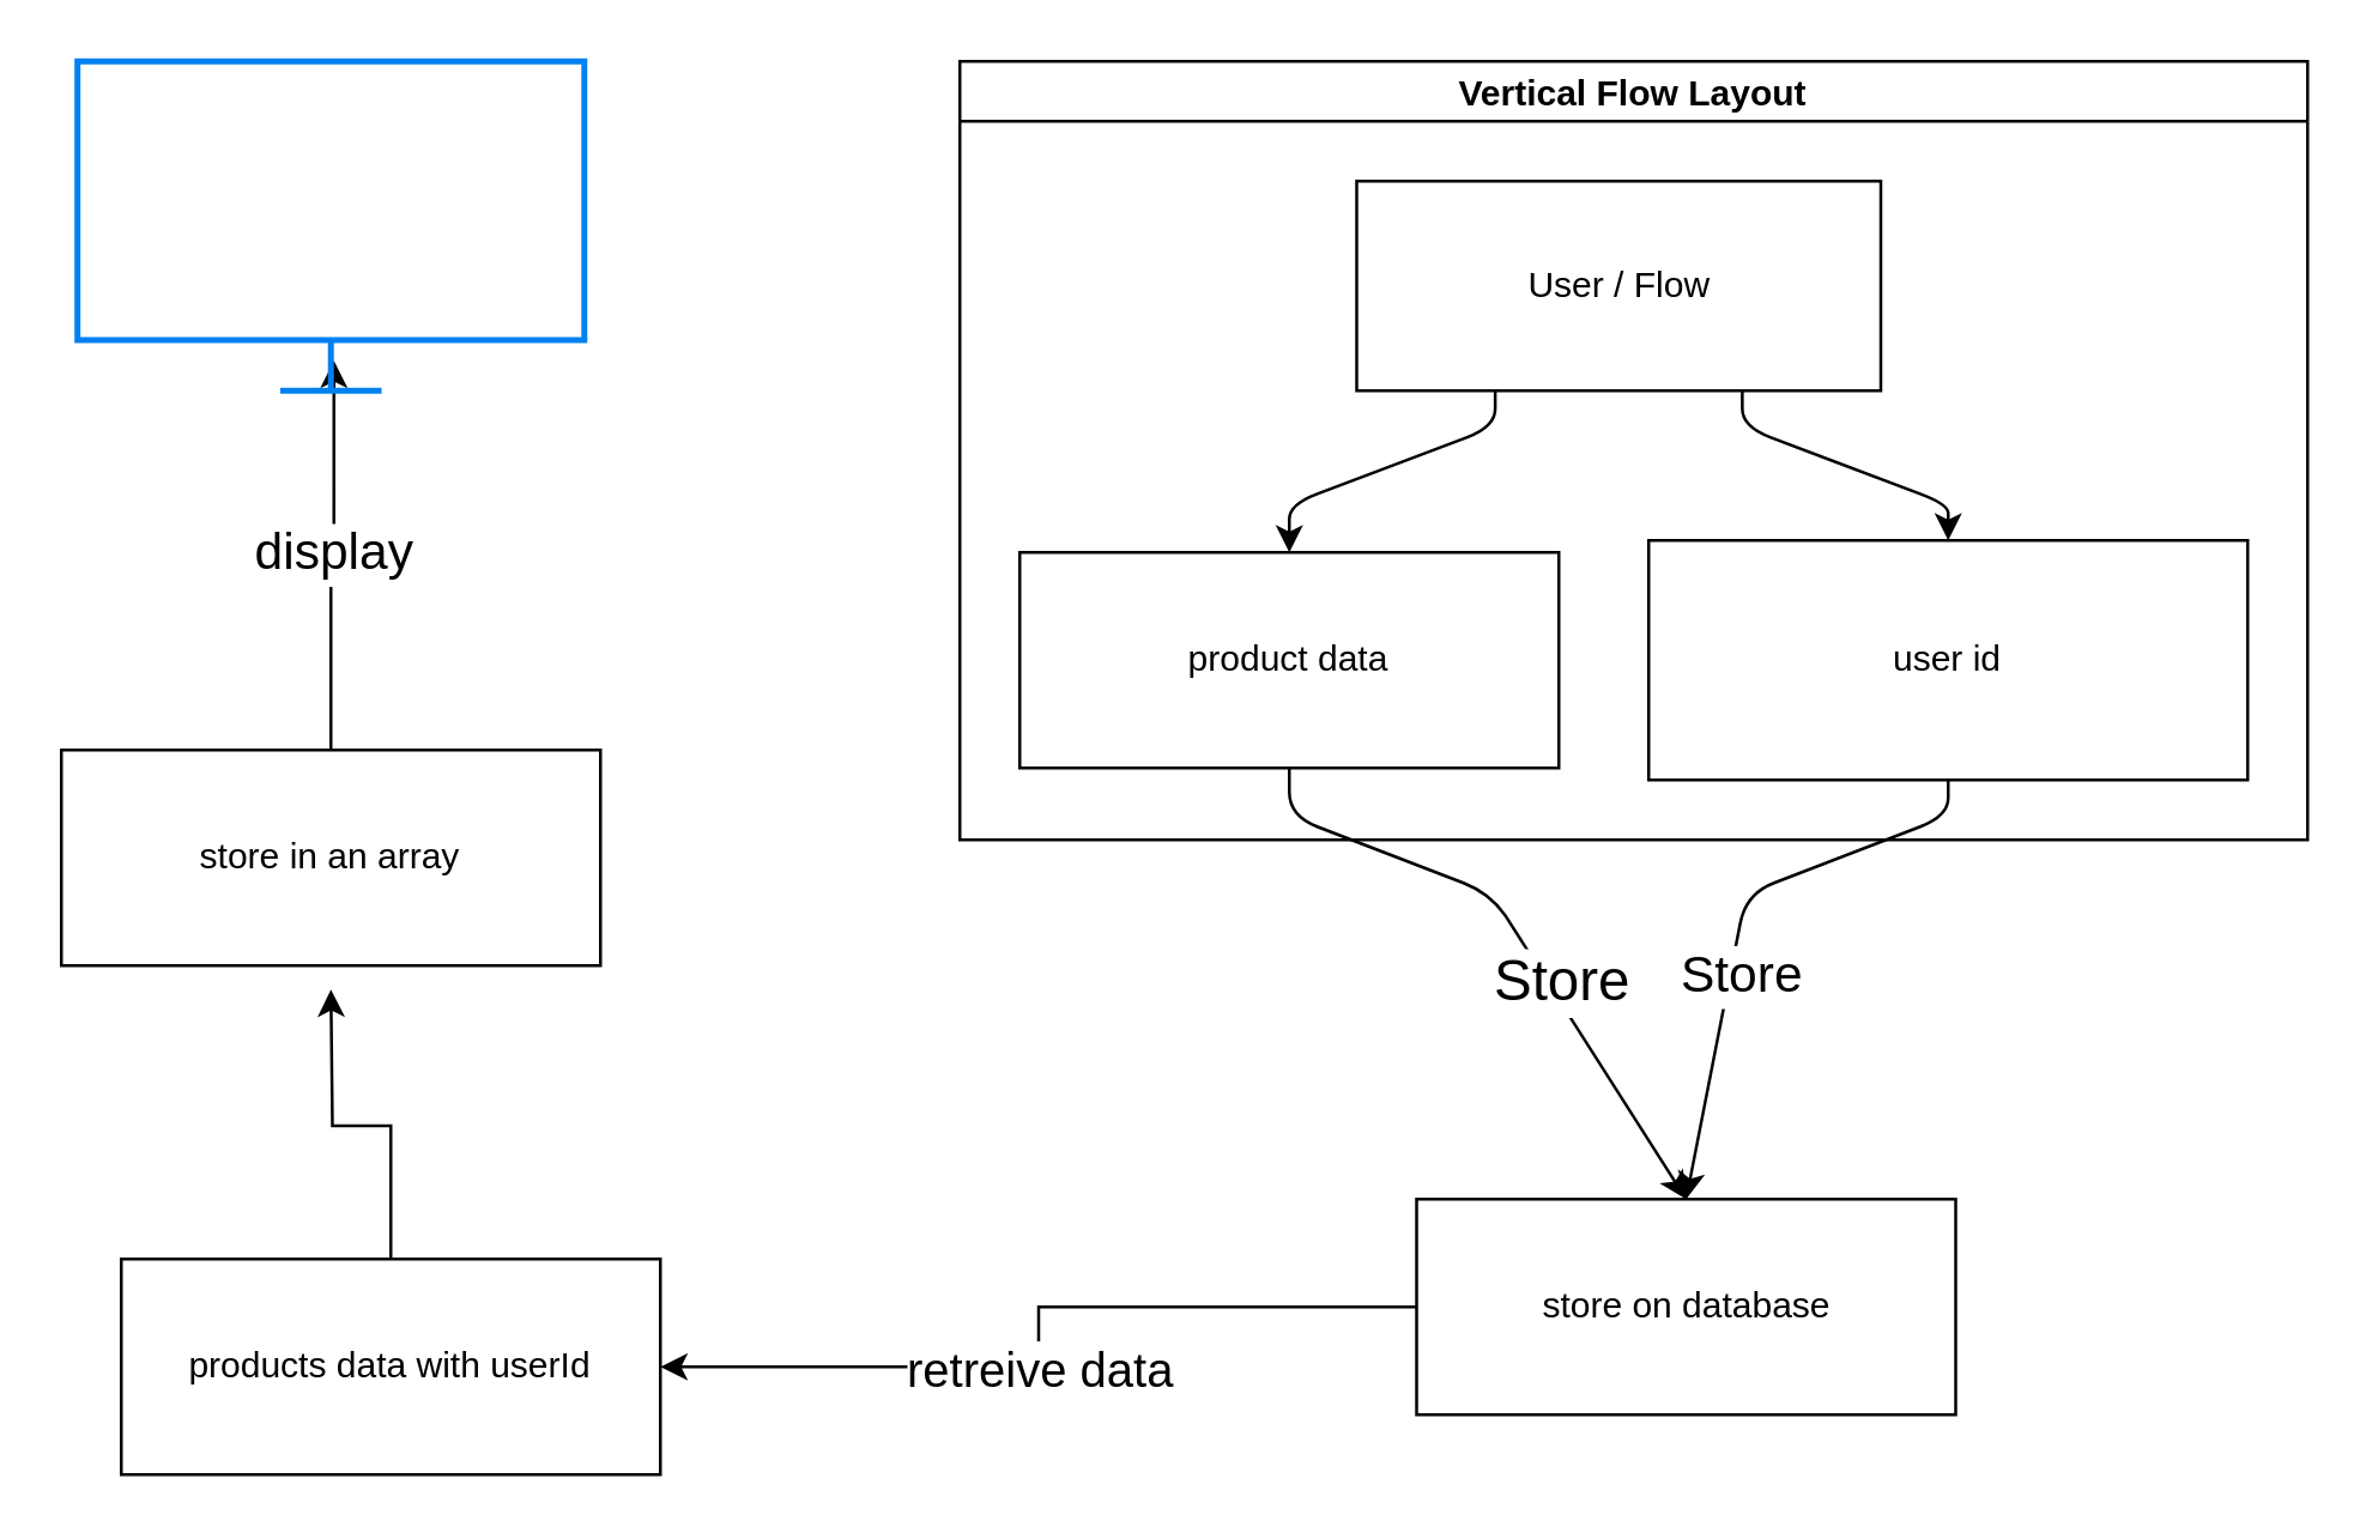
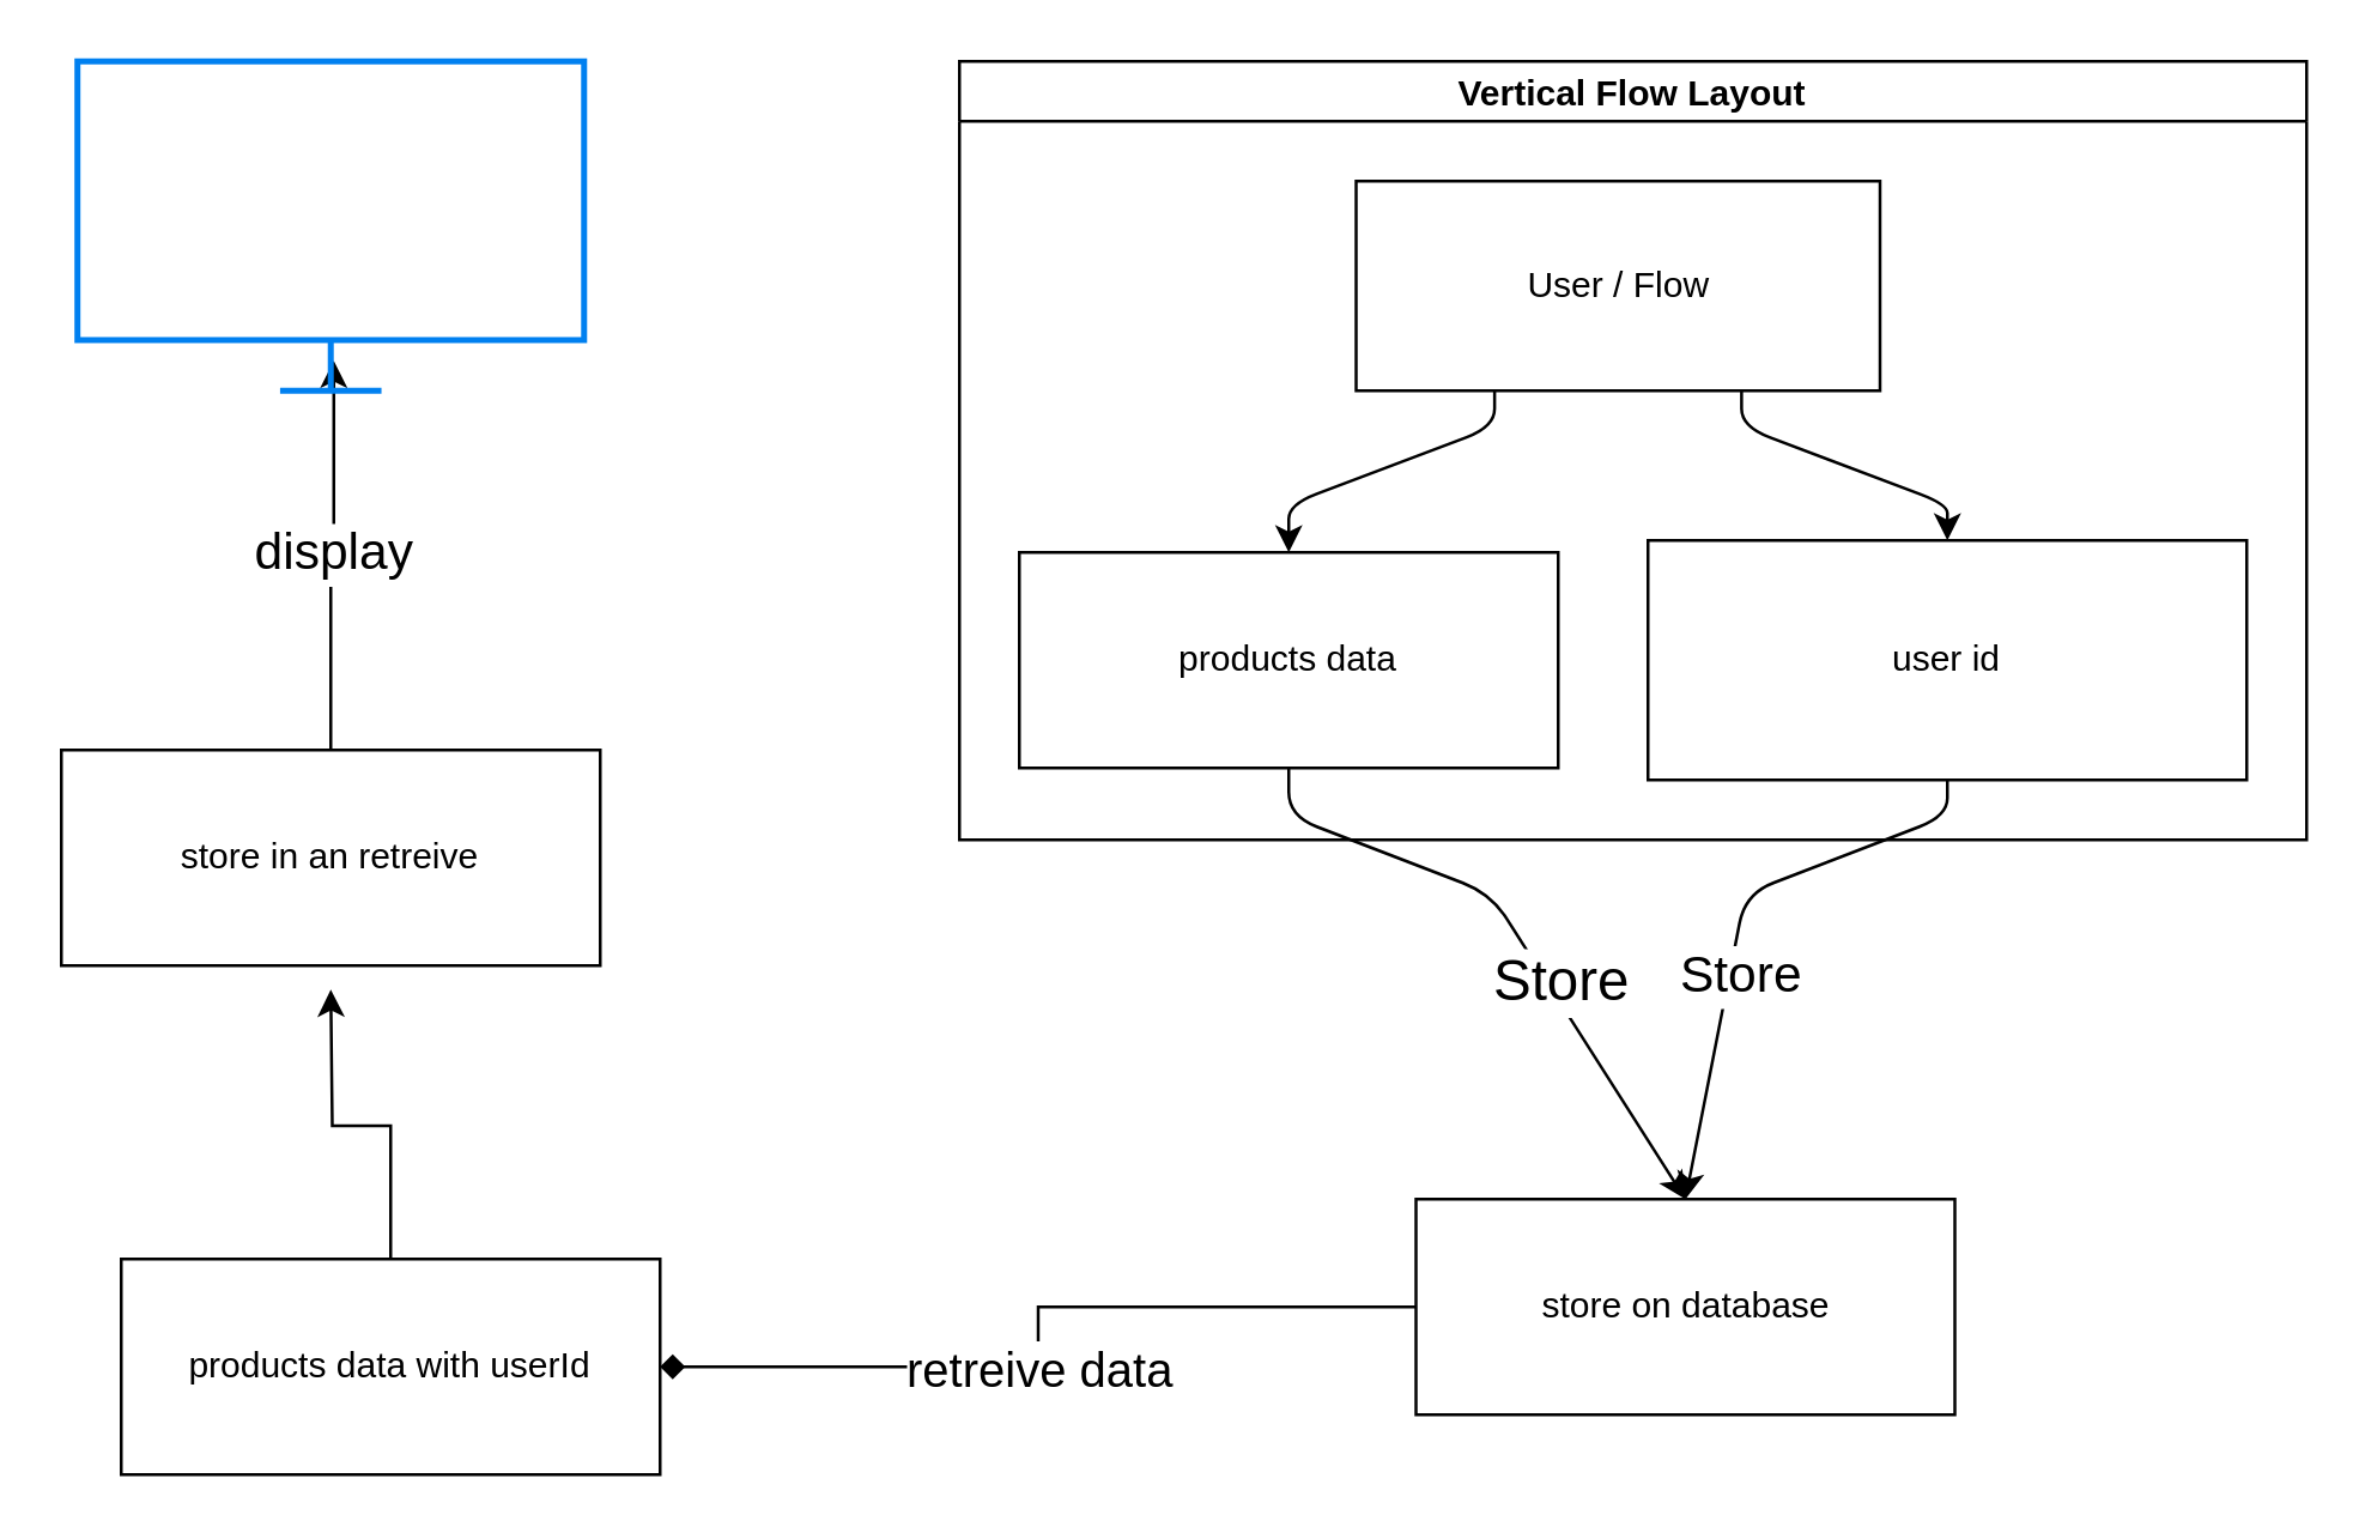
  <mxCell id="0" />
  <mxCell id="1" parent="0" />
  <mxCell id="2" value="Vertical Flow Layout" style="swimlane;startSize=20;horizontal=1;childLayout=flowLayout;flowOrientation=north;resizable=0;interRankCellSpacing=50;containerType=tree;fontSize=12;" vertex="1" parent="1"><mxGeometry x="320" y="20" width="450" height="260" as="geometry" /></mxCell>
  <mxCell id="3" value="User / Flow" style="whiteSpace=wrap;html=1;" vertex="1" parent="2"><mxGeometry x="132.5" y="40" width="175" height="70" as="geometry" /></mxCell>
- <mxCell id="4" value="product data" style="whiteSpace=wrap;html=1;" vertex="1" parent="2"><mxGeometry x="20" y="164" width="180" height="72" as="geometry" /></mxCell>
+ <mxCell id="4" value="products data" style="whiteSpace=wrap;html=1;" vertex="1" parent="2"><mxGeometry x="20" y="164" width="180" height="72" as="geometry" /></mxCell>
  <mxCell id="5" value="" style="html=1;rounded=1;curved=0;sourcePerimeterSpacing=0;targetPerimeterSpacing=0;startSize=6;endSize=6;noEdgeStyle=1;orthogonal=1;" edge="1" parent="2" source="3" target="4"><mxGeometry relative="1" as="geometry"><Array as="points"><mxPoint x="178.75" y="122" /><mxPoint x="110" y="148" /></Array></mxGeometry></mxCell>
  <mxCell id="6" value="user id" style="whiteSpace=wrap;html=1;" vertex="1" parent="2"><mxGeometry x="230" y="160" width="200" height="80" as="geometry" /></mxCell>
  <mxCell id="7" value="" style="html=1;rounded=1;curved=0;sourcePerimeterSpacing=0;targetPerimeterSpacing=0;startSize=6;endSize=6;noEdgeStyle=1;orthogonal=1;" edge="1" parent="2" source="3" target="6"><mxGeometry relative="1" as="geometry"><Array as="points"><mxPoint x="261.25" y="122" /><mxPoint x="330" y="148" /></Array></mxGeometry></mxCell>
- <mxCell id="8" style="edgeStyle=orthogonalEdgeStyle;rounded=0;orthogonalLoop=1;jettySize=auto;html=1;entryX=1;entryY=0.5;entryDx=0;entryDy=0;" edge="1" parent="1" source="10" target="16"><mxGeometry relative="1" as="geometry" /></mxCell>
+ <mxCell id="8" style="edgeStyle=orthogonalEdgeStyle;rounded=0;orthogonalLoop=1;jettySize=auto;html=1;entryX=1;entryY=0.5;entryDx=0;entryDy=0;endArrow=diamond;" edge="1" parent="1" source="10" target="16"><mxGeometry relative="1" as="geometry" /></mxCell>
  <mxCell id="9" value="&lt;font style=&quot;font-size: 16px;&quot;&gt;retreive data&amp;nbsp;&lt;/font&gt;" style="edgeLabel;html=1;align=center;verticalAlign=middle;resizable=0;points=[];" vertex="1" connectable="0" parent="8"><mxGeometry x="0.236" y="5" relative="1" as="geometry"><mxPoint x="24" y="-5" as="offset" /></mxGeometry></mxCell>
  <mxCell id="10" value="store on database" style="whiteSpace=wrap;html=1;" vertex="1" parent="1"><mxGeometry x="472.5" y="400" width="180" height="72" as="geometry" /></mxCell>
  <mxCell id="11" value="" style="html=1;rounded=1;curved=0;sourcePerimeterSpacing=0;targetPerimeterSpacing=0;startSize=6;endSize=6;noEdgeStyle=1;orthogonal=1;entryX=0.5;entryY=0;entryDx=0;entryDy=0;" edge="1" parent="1" source="4" target="10"><mxGeometry relative="1" as="geometry"><Array as="points"><mxPoint x="430" y="272" /><mxPoint x="497.5" y="298" /></Array></mxGeometry></mxCell>
  <mxCell id="12" value="&lt;font style=&quot;font-size: 19px;&quot;&gt;Store&lt;/font&gt;" style="edgeLabel;html=1;align=center;verticalAlign=middle;resizable=0;points=[];" vertex="1" connectable="0" parent="11"><mxGeometry x="0.211" y="5" relative="1" as="geometry"><mxPoint x="-2" as="offset" /></mxGeometry></mxCell>
  <mxCell id="13" value="" style="html=1;rounded=1;curved=0;sourcePerimeterSpacing=0;targetPerimeterSpacing=0;startSize=6;endSize=6;noEdgeStyle=1;orthogonal=1;entryX=0.5;entryY=0;entryDx=0;entryDy=0;" edge="1" parent="1" source="6" target="10"><mxGeometry relative="1" as="geometry"><Array as="points"><mxPoint x="650" y="272" /><mxPoint x="582.5" y="298" /></Array></mxGeometry></mxCell>
  <mxCell id="14" value="&lt;font style=&quot;font-size: 17px;&quot;&gt;Store&lt;/font&gt;" style="edgeLabel;html=1;align=center;verticalAlign=middle;resizable=0;points=[];" vertex="1" connectable="0" parent="13"><mxGeometry x="0.234" y="4" relative="1" as="geometry"><mxPoint y="-4" as="offset" /></mxGeometry></mxCell>
  <mxCell id="15" style="edgeStyle=orthogonalEdgeStyle;rounded=0;orthogonalLoop=1;jettySize=auto;html=1;" edge="1" parent="1" source="16"><mxGeometry relative="1" as="geometry"><mxPoint x="110" y="330" as="targetPoint" /></mxGeometry></mxCell>
  <mxCell id="16" value="products data with userId" style="whiteSpace=wrap;html=1;" vertex="1" parent="1"><mxGeometry x="40" y="420" width="180" height="72" as="geometry" /></mxCell>
  <mxCell id="17" style="edgeStyle=orthogonalEdgeStyle;rounded=0;orthogonalLoop=1;jettySize=auto;html=1;entryX=0.506;entryY=0.909;entryDx=0;entryDy=0;entryPerimeter=0;" edge="1" parent="1" source="19" target="20"><mxGeometry relative="1" as="geometry" /></mxCell>
  <mxCell id="18" value="&lt;font style=&quot;font-size: 17px;&quot;&gt;display&lt;/font&gt;" style="edgeLabel;html=1;align=center;verticalAlign=middle;resizable=0;points=[];" vertex="1" connectable="0" parent="17"><mxGeometry x="-0.282" relative="1" as="geometry"><mxPoint y="-19" as="offset" /></mxGeometry></mxCell>
- <mxCell id="19" value="store in an array" style="whiteSpace=wrap;html=1;" vertex="1" parent="1"><mxGeometry x="20" y="250" width="180" height="72" as="geometry" /></mxCell>
+ <mxCell id="19" value="store in an retreive" style="whiteSpace=wrap;html=1;" vertex="1" parent="1"><mxGeometry x="20" y="250" width="180" height="72" as="geometry" /></mxCell>
  <mxCell id="20" value="" style="html=1;verticalLabelPosition=bottom;align=center;labelBackgroundColor=#ffffff;verticalAlign=top;strokeWidth=2;strokeColor=#0080F0;shadow=0;dashed=0;shape=mxgraph.ios7.icons.monitor;" vertex="1" parent="1"><mxGeometry x="25.38" y="20" width="169.23" height="110" as="geometry" /></mxCell>
